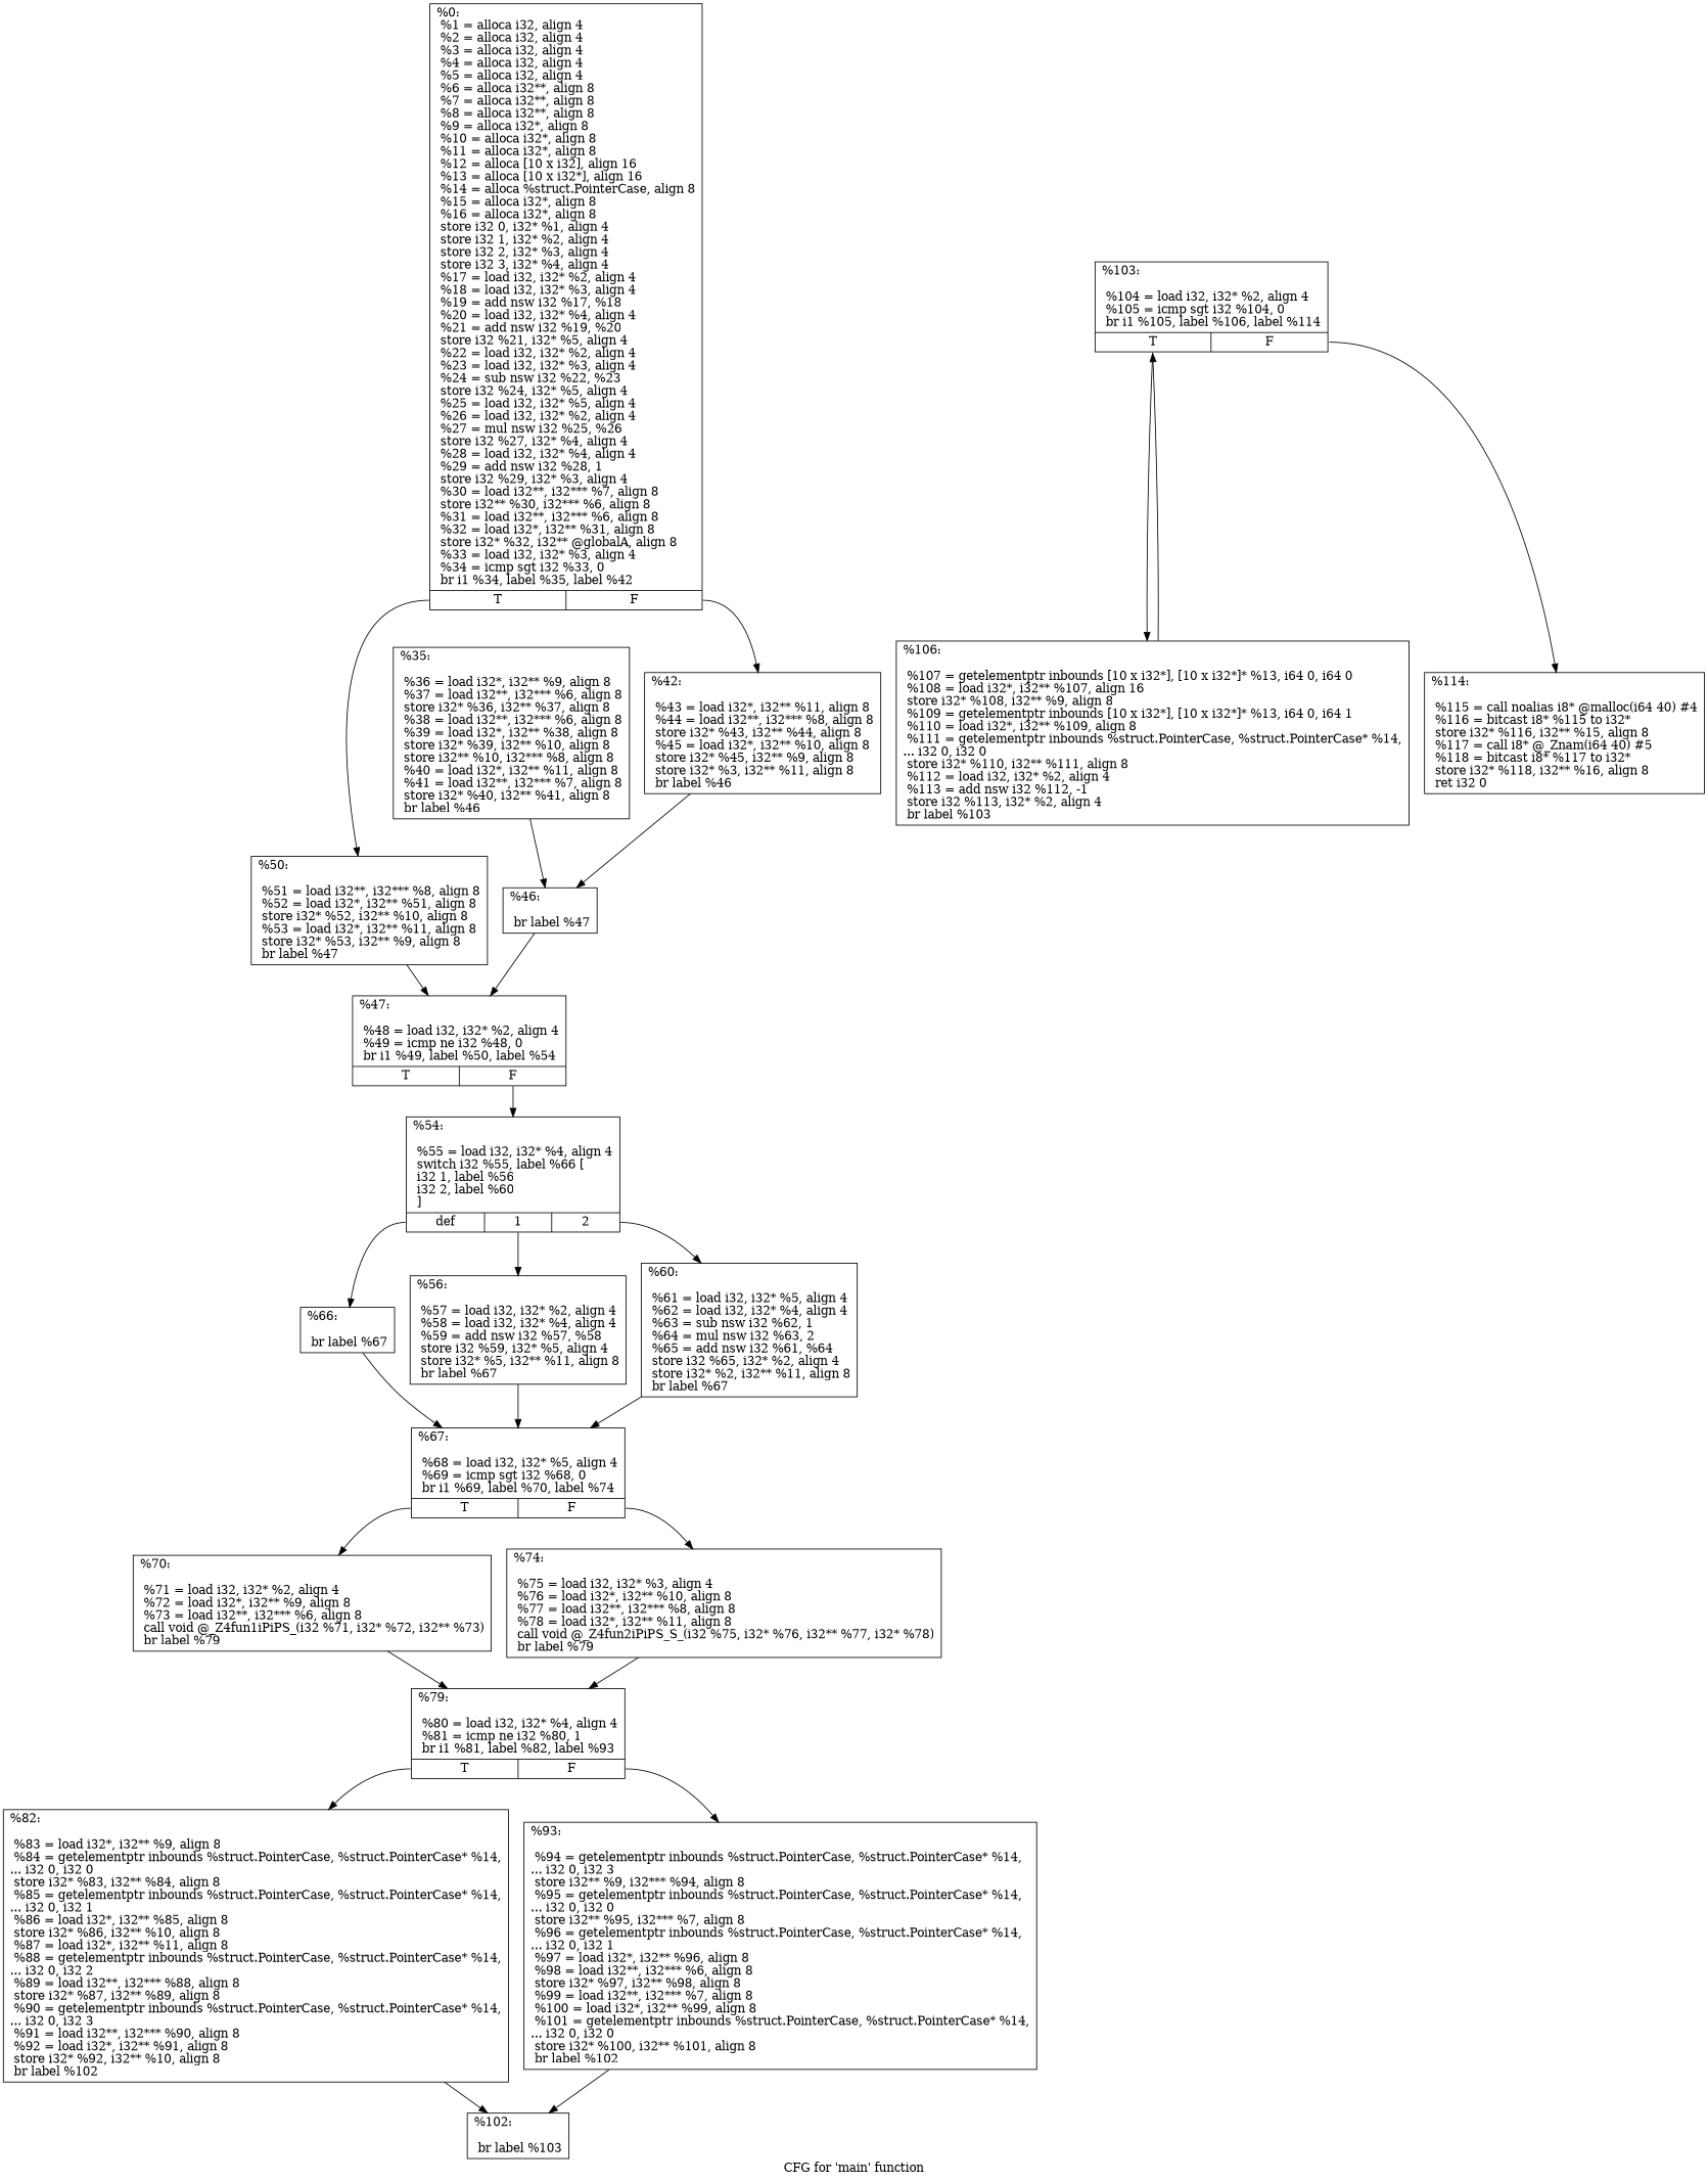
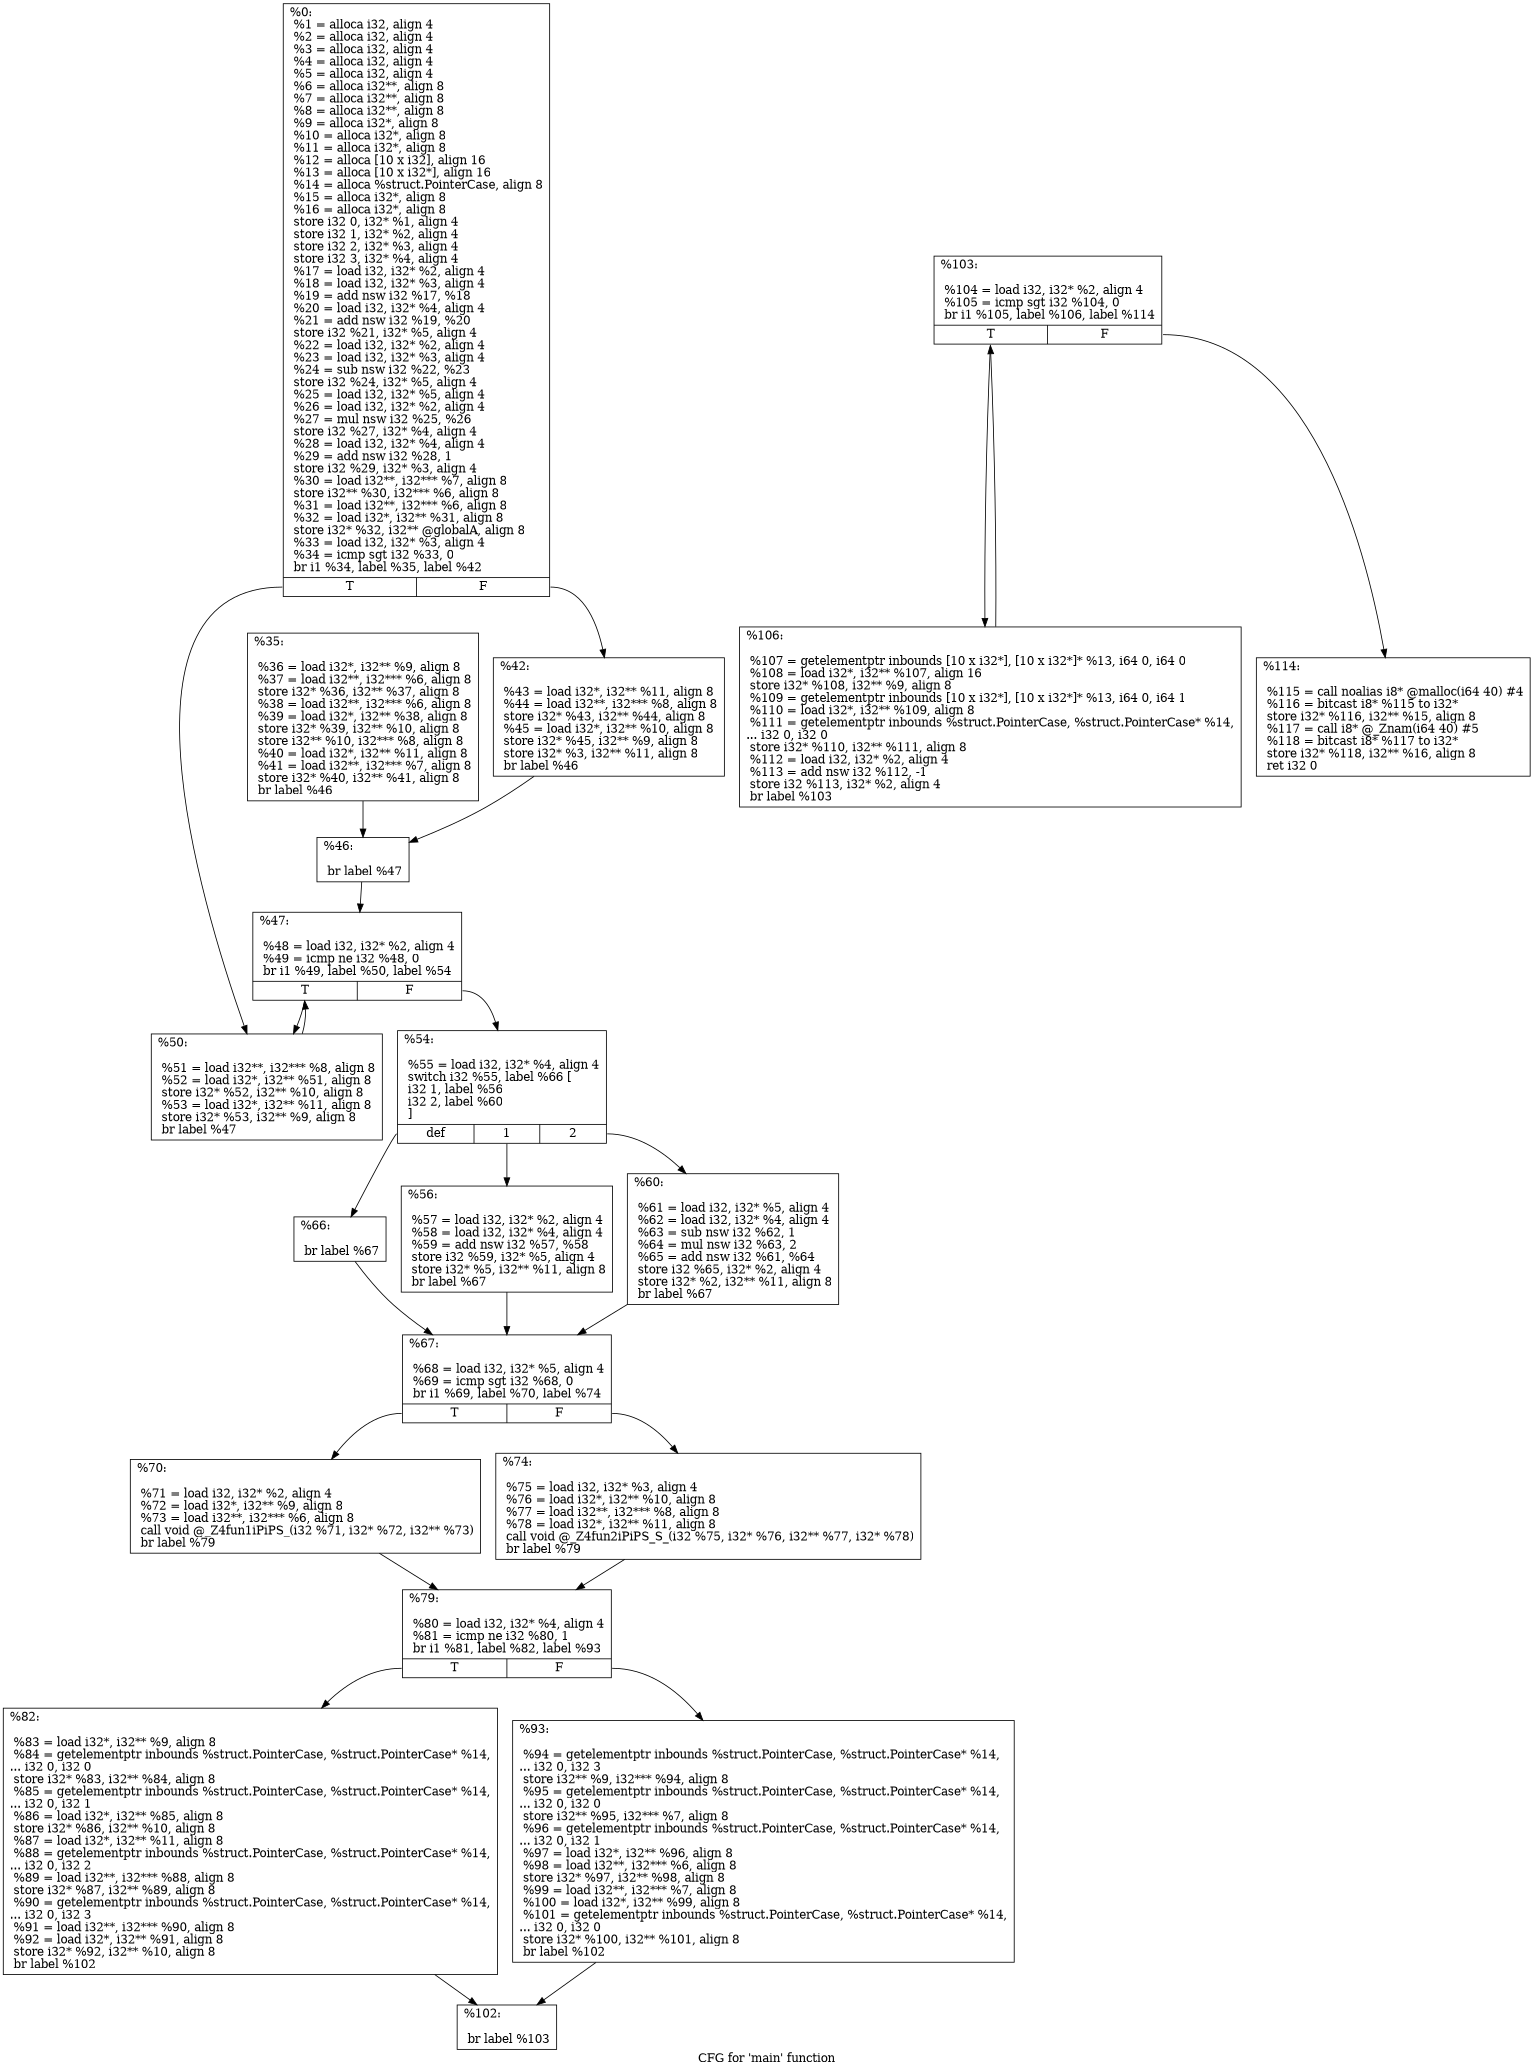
  digraph {
    label="CFG for 'main' function"
    node [shape=record]
    n1 [label="{%0:\l  %1 = alloca i32, align 4\l  %2 = alloca i32, align 4\l  %3 = alloca i32, align 4\l  %4 = alloca i32, align 4\l  %5 = alloca i32, align 4\l  %6 = alloca i32**, align 8\l  %7 = alloca i32**, align 8\l  %8 = alloca i32**, align 8\l  %9 = alloca i32*, align 8\l  %10 = alloca i32*, align 8\l  %11 = alloca i32*, align 8\l  %12 = alloca [10 x i32], align 16\l  %13 = alloca [10 x i32*], align 16\l  %14 = alloca %struct.PointerCase, align 8\l  %15 = alloca i32*, align 8\l  %16 = alloca i32*, align 8\l  store i32 0, i32* %1, align 4\l  store i32 1, i32* %2, align 4\l  store i32 2, i32* %3, align 4\l  store i32 3, i32* %4, align 4\l  %17 = load i32, i32* %2, align 4\l  %18 = load i32, i32* %3, align 4\l  %19 = add nsw i32 %17, %18\l  %20 = load i32, i32* %4, align 4\l  %21 = add nsw i32 %19, %20\l  store i32 %21, i32* %5, align 4\l  %22 = load i32, i32* %2, align 4\l  %23 = load i32, i32* %3, align 4\l  %24 = sub nsw i32 %22, %23\l  store i32 %24, i32* %5, align 4\l  %25 = load i32, i32* %5, align 4\l  %26 = load i32, i32* %2, align 4\l  %27 = mul nsw i32 %25, %26\l  store i32 %27, i32* %4, align 4\l  %28 = load i32, i32* %4, align 4\l  %29 = add nsw i32 %28, 1\l  store i32 %29, i32* %3, align 4\l  %30 = load i32**, i32*** %7, align 8\l  store i32** %30, i32*** %6, align 8\l  %31 = load i32**, i32*** %6, align 8\l  %32 = load i32*, i32** %31, align 8\l  store i32* %32, i32** @globalA, align 8\l  %33 = load i32, i32* %3, align 4\l  %34 = icmp sgt i32 %33, 0\l  br i1 %34, label %35, label %42\l|{<s0>T|<s1>F}}"]
    n2 [label="{%42:\l\l  %43 = load i32*, i32** %11, align 8\l  %44 = load i32**, i32*** %8, align 8\l  store i32* %43, i32** %44, align 8\l  %45 = load i32*, i32** %10, align 8\l  store i32* %45, i32** %9, align 8\l  store i32* %3, i32** %11, align 8\l  br label %46\l}"]
    n3 [label="{%50:\l\l  %51 = load i32**, i32*** %8, align 8\l  %52 = load i32*, i32** %51, align 8\l  store i32* %52, i32** %10, align 8\l  %53 = load i32*, i32** %11, align 8\l  store i32* %53, i32** %9, align 8\l  br label %47\l}"]
    n4 [label="{%35:\l\l  %36 = load i32*, i32** %9, align 8\l  %37 = load i32**, i32*** %6, align 8\l  store i32* %36, i32** %37, align 8\l  %38 = load i32**, i32*** %6, align 8\l  %39 = load i32*, i32** %38, align 8\l  store i32* %39, i32** %10, align 8\l  store i32** %10, i32*** %8, align 8\l  %40 = load i32*, i32** %11, align 8\l  %41 = load i32**, i32*** %7, align 8\l  store i32* %40, i32** %41, align 8\l  br label %46\l}"]
    n5 [label="{%46:\l\l  br label %47\l}"]
    n6 [label="{%47:\l\l  %48 = load i32, i32* %2, align 4\l  %49 = icmp ne i32 %48, 0\l  br i1 %49, label %50, label %54\l|{<s0>T|<s1>F}}"]
    n7 [label="{%54:\l\l  %55 = load i32, i32* %4, align 4\l  switch i32 %55, label %66 [\l    i32 1, label %56\l    i32 2, label %60\l  ]\l|{<s0>def|<s1>1|<s2>2}}"]
    n8 [label="{%66:\l\l  br label %67\l}"]
    n9 [label="{%56:\l\l  %57 = load i32, i32* %2, align 4\l  %58 = load i32, i32* %4, align 4\l  %59 = add nsw i32 %57, %58\l  store i32 %59, i32* %5, align 4\l  store i32* %5, i32** %11, align 8\l  br label %67\l}"]
    n10 [label="{%60:\l\l  %61 = load i32, i32* %5, align 4\l  %62 = load i32, i32* %4, align 4\l  %63 = sub nsw i32 %62, 1\l  %64 = mul nsw i32 %63, 2\l  %65 = add nsw i32 %61, %64\l  store i32 %65, i32* %2, align 4\l  store i32* %2, i32** %11, align 8\l  br label %67\l}"]
    n11 [label="{%67:\l\l  %68 = load i32, i32* %5, align 4\l  %69 = icmp sgt i32 %68, 0\l  br i1 %69, label %70, label %74\l|{<s0>T|<s1>F}}"]
    n12 [label="{%70:\l\l  %71 = load i32, i32* %2, align 4\l  %72 = load i32*, i32** %9, align 8\l  %73 = load i32**, i32*** %6, align 8\l  call void @_Z4fun1iPiPS_(i32 %71, i32* %72, i32** %73)\l  br label %79\l}"]
    n13 [label="{%74:\l\l  %75 = load i32, i32* %3, align 4\l  %76 = load i32*, i32** %10, align 8\l  %77 = load i32**, i32*** %8, align 8\l  %78 = load i32*, i32** %11, align 8\l  call void @_Z4fun2iPiPS_S_(i32 %75, i32* %76, i32** %77, i32* %78)\l  br label %79\l}"]
    n14 [label="{%79:\l\l  %80 = load i32, i32* %4, align 4\l  %81 = icmp ne i32 %80, 1\l  br i1 %81, label %82, label %93\l|{<s0>T|<s1>F}}"]
    n15 [label="{%82:\l\l  %83 = load i32*, i32** %9, align 8\l  %84 = getelementptr inbounds %struct.PointerCase, %struct.PointerCase* %14,\l... i32 0, i32 0\l  store i32* %83, i32** %84, align 8\l  %85 = getelementptr inbounds %struct.PointerCase, %struct.PointerCase* %14,\l... i32 0, i32 1\l  %86 = load i32*, i32** %85, align 8\l  store i32* %86, i32** %10, align 8\l  %87 = load i32*, i32** %11, align 8\l  %88 = getelementptr inbounds %struct.PointerCase, %struct.PointerCase* %14,\l... i32 0, i32 2\l  %89 = load i32**, i32*** %88, align 8\l  store i32* %87, i32** %89, align 8\l  %90 = getelementptr inbounds %struct.PointerCase, %struct.PointerCase* %14,\l... i32 0, i32 3\l  %91 = load i32**, i32*** %90, align 8\l  %92 = load i32*, i32** %91, align 8\l  store i32* %92, i32** %10, align 8\l  br label %102\l}"]
    n16 [label="{%93:\l\l  %94 = getelementptr inbounds %struct.PointerCase, %struct.PointerCase* %14,\l... i32 0, i32 3\l  store i32** %9, i32*** %94, align 8\l  %95 = getelementptr inbounds %struct.PointerCase, %struct.PointerCase* %14,\l... i32 0, i32 0\l  store i32** %95, i32*** %7, align 8\l  %96 = getelementptr inbounds %struct.PointerCase, %struct.PointerCase* %14,\l... i32 0, i32 1\l  %97 = load i32*, i32** %96, align 8\l  %98 = load i32**, i32*** %6, align 8\l  store i32* %97, i32** %98, align 8\l  %99 = load i32**, i32*** %7, align 8\l  %100 = load i32*, i32** %99, align 8\l  %101 = getelementptr inbounds %struct.PointerCase, %struct.PointerCase* %14,\l... i32 0, i32 0\l  store i32* %100, i32** %101, align 8\l  br label %102\l}"]
    n17 [label="{%102:\l\l  br label %103\l}"]
    n18 [label="{%103:\l\l  %104 = load i32, i32* %2, align 4\l  %105 = icmp sgt i32 %104, 0\l  br i1 %105, label %106, label %114\l|{<s0>T|<s1>F}}"]
    n19 [label="{%106:\l\l  %107 = getelementptr inbounds [10 x i32*], [10 x i32*]* %13, i64 0, i64 0\l  %108 = load i32*, i32** %107, align 16\l  store i32* %108, i32** %9, align 8\l  %109 = getelementptr inbounds [10 x i32*], [10 x i32*]* %13, i64 0, i64 1\l  %110 = load i32*, i32** %109, align 8\l  %111 = getelementptr inbounds %struct.PointerCase, %struct.PointerCase* %14,\l... i32 0, i32 0\l  store i32* %110, i32** %111, align 8\l  %112 = load i32, i32* %2, align 4\l  %113 = add nsw i32 %112, -1\l  store i32 %113, i32* %2, align 4\l  br label %103\l}"]
    n20 [label="{%114:\l\l  %115 = call noalias i8* @malloc(i64 40) #4\l  %116 = bitcast i8* %115 to i32*\l  store i32* %116, i32** %15, align 8\l  %117 = call i8* @_Znam(i64 40) #5\l  %118 = bitcast i8* %117 to i32*\l  store i32* %118, i32** %16, align 8\l  ret i32 0\l}"]
    n1 -> n2 [tailport=s1]
    n1 -> n3 [tailport=s0]
    n2 -> n5
    n3 -> n6
    n4 -> n5
    n5 -> n6
+   n6 -> n3 [tailport=s0]
    n6 -> n7 [tailport=s1]
    n7 -> n8 [tailport=s0]
    n7 -> n9 [tailport=s1]
    n7 -> n10 [tailport=s2]
    n8 -> n11
    n9 -> n11
    n10 -> n11
    n11 -> n12 [tailport=s0]
    n11 -> n13 [tailport=s1]
    n12 -> n14
    n13 -> n14
    n14 -> n15 [tailport=s0]
    n14 -> n16 [tailport=s1]
    n15 -> n17
    n16 -> n17
    n18 -> n19 [tailport=s0]
    n18 -> n20 [tailport=s1]
    n19 -> n18
  }
